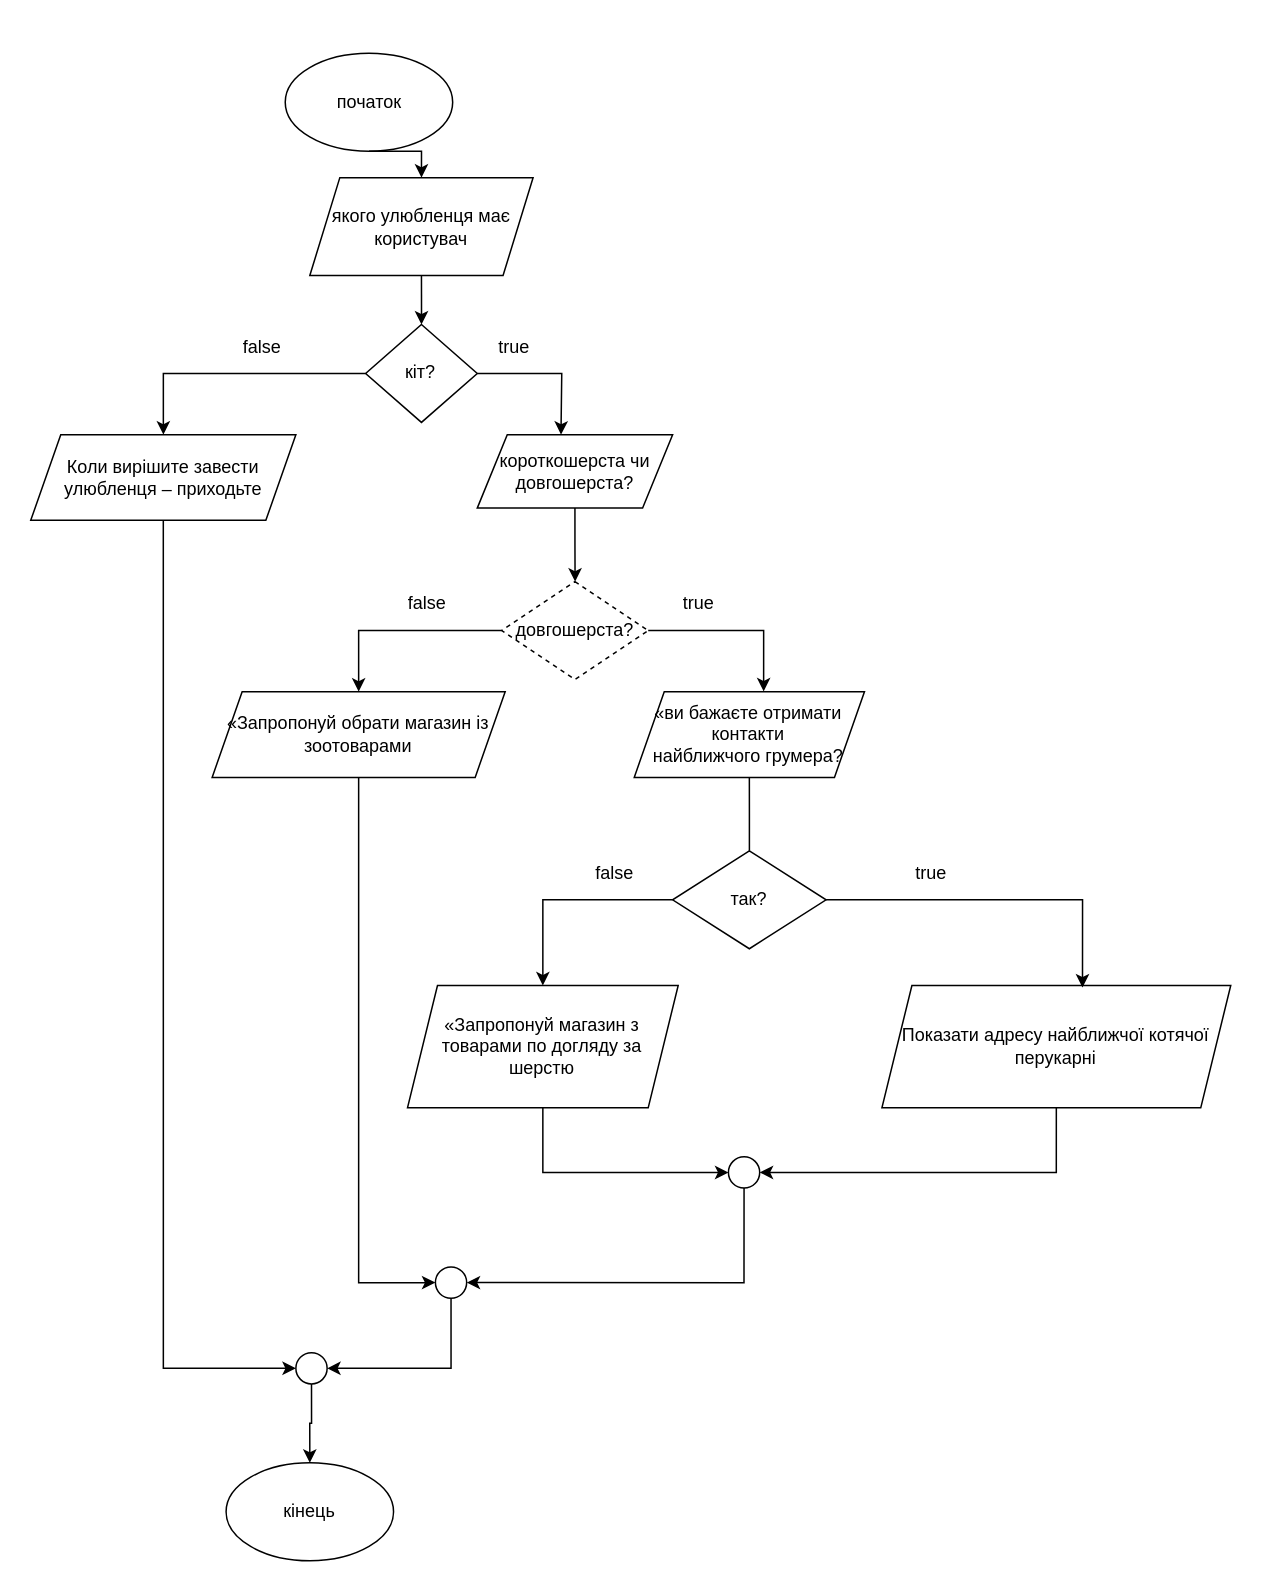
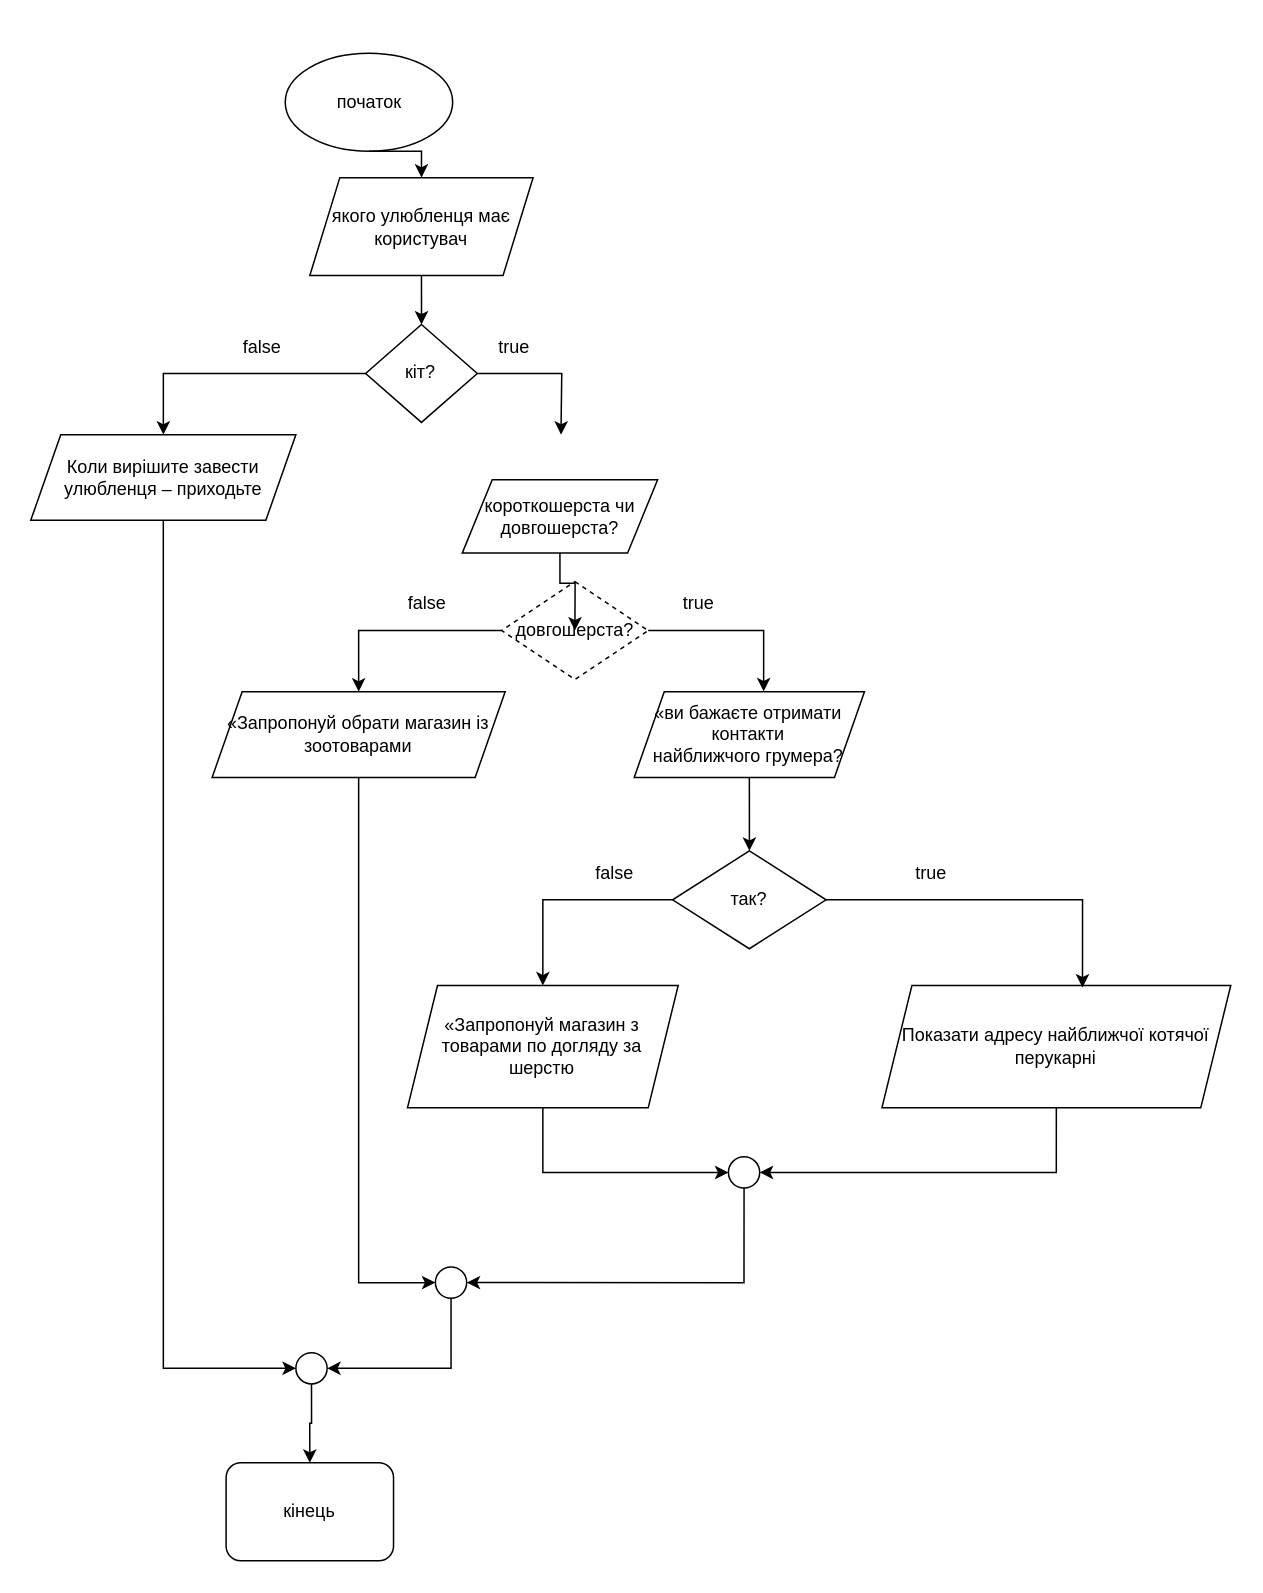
  <mxCell id="0" />
  <mxCell id="1" parent="0" />
  <mxCell id="2" value="" style="group" parent="1" vertex="1" connectable="0"><mxGeometry x="20" y="20" width="800" height="1020" as="geometry" /></mxCell>
  <mxCell id="3" value="початок" style="ellipse;whiteSpace=wrap;html=1;" parent="2" vertex="1"><mxGeometry x="169.651" y="15" width="111.628" height="65.28" as="geometry" /></mxCell>
  <mxCell id="4" value="якого улюбленця має користувач" style="shape=parallelogram;perimeter=parallelogramPerimeter;whiteSpace=wrap;html=1;fixedSize=1;" parent="2" vertex="1"><mxGeometry x="186.047" y="97.92" width="148.837" height="65.28" as="geometry" /></mxCell>
  <mxCell id="5" style="edgeStyle=orthogonalEdgeStyle;rounded=0;orthogonalLoop=1;jettySize=auto;html=1;exitX=0.5;exitY=1;exitDx=0;exitDy=0;entryX=0.5;entryY=0;entryDx=0;entryDy=0;" parent="2" source="3" target="4" edge="1"><mxGeometry relative="1" as="geometry" /></mxCell>
  <mxCell id="6" style="edgeStyle=orthogonalEdgeStyle;rounded=0;orthogonalLoop=1;jettySize=auto;html=1;exitX=1;exitY=0.5;exitDx=0;exitDy=0;entryX=0.5;entryY=0;entryDx=0;entryDy=0;" parent="2" source="7" edge="1"><mxGeometry relative="1" as="geometry"><mxPoint x="353.488" y="269.28" as="targetPoint" /></mxGeometry></mxCell>
  <mxCell id="7" value="кіт?" style="rhombus;whiteSpace=wrap;html=1;" parent="2" vertex="1"><mxGeometry x="223.256" y="195.84" width="74.419" height="65.28" as="geometry" /></mxCell>
  <mxCell id="8" style="edgeStyle=orthogonalEdgeStyle;rounded=0;orthogonalLoop=1;jettySize=auto;html=1;exitX=0.5;exitY=1;exitDx=0;exitDy=0;" parent="2" source="4" target="7" edge="1"><mxGeometry relative="1" as="geometry" /></mxCell>
- <mxCell id="9" value="короткошерста чи довгошерста?" style="shape=parallelogram;perimeter=parallelogramPerimeter;whiteSpace=wrap;html=1;fixedSize=1;" parent="2" vertex="1"><mxGeometry x="297.674" y="269.28" width="130.233" height="48.96" as="geometry" /></mxCell>
+ <mxCell id="9" value="короткошерста чи довгошерста?" style="shape=parallelogram;perimeter=parallelogramPerimeter;whiteSpace=wrap;html=1;fixedSize=1;" parent="2" vertex="1"><mxGeometry x="287.674" y="299.28" width="130.233" height="48.96" as="geometry" /></mxCell>
  <mxCell id="10" value="довгошерста?" style="rhombus;whiteSpace=wrap;html=1;dashed=1;" parent="2" vertex="1"><mxGeometry x="313.953" y="367.2" width="97.674" height="65.28" as="geometry" /></mxCell>
  <mxCell id="11" style="edgeStyle=orthogonalEdgeStyle;rounded=0;orthogonalLoop=1;jettySize=auto;html=1;exitX=0.5;exitY=1;exitDx=0;exitDy=0;" parent="2" source="9" target="10" edge="1"><mxGeometry relative="1" as="geometry" /></mxCell>
  <mxCell id="12" value="«ви бажаєте отримати контакти&lt;br/&gt;найближчого грумера?" style="shape=parallelogram;perimeter=parallelogramPerimeter;whiteSpace=wrap;html=1;fixedSize=1;" parent="2" vertex="1"><mxGeometry x="402.326" y="440.64" width="153.488" height="57.12" as="geometry" /></mxCell>
  <mxCell id="13" style="edgeStyle=orthogonalEdgeStyle;rounded=0;orthogonalLoop=1;jettySize=auto;html=1;exitX=1;exitY=0.5;exitDx=0;exitDy=0;entryX=0.562;entryY=-0.003;entryDx=0;entryDy=0;entryPerimeter=0;" parent="2" source="10" target="12" edge="1"><mxGeometry relative="1" as="geometry" /></mxCell>
  <mxCell id="14" value="так?" style="rhombus;whiteSpace=wrap;html=1;" parent="2" vertex="1"><mxGeometry x="427.907" y="546.72" width="102.326" height="65.28" as="geometry" /></mxCell>
- <mxCell id="15" style="edgeStyle=orthogonalEdgeStyle;rounded=0;orthogonalLoop=1;jettySize=auto;html=1;exitX=0.5;exitY=1;exitDx=0;exitDy=0;endArrow=none;" parent="2" source="12" target="14" edge="1"><mxGeometry relative="1" as="geometry" /></mxCell>
+ <mxCell id="15" style="edgeStyle=orthogonalEdgeStyle;rounded=0;orthogonalLoop=1;jettySize=auto;html=1;exitX=0.5;exitY=1;exitDx=0;exitDy=0;" parent="2" source="12" target="14" edge="1"><mxGeometry relative="1" as="geometry" /></mxCell>
  <mxCell id="16" value="Показати адресу найближчої котячої перукарні" style="shape=parallelogram;perimeter=parallelogramPerimeter;whiteSpace=wrap;html=1;fixedSize=1;" parent="2" vertex="1"><mxGeometry x="567.442" y="636.48" width="232.558" height="81.6" as="geometry" /></mxCell>
  <mxCell id="17" style="edgeStyle=orthogonalEdgeStyle;rounded=0;orthogonalLoop=1;jettySize=auto;html=1;exitX=1;exitY=0.5;exitDx=0;exitDy=0;entryX=0.575;entryY=0.017;entryDx=0;entryDy=0;entryPerimeter=0;" parent="2" source="14" target="16" edge="1"><mxGeometry relative="1" as="geometry" /></mxCell>
  <mxCell id="18" value="«Запропонуй магазин з товарами по догляду за шерстю" style="shape=parallelogram;perimeter=parallelogramPerimeter;whiteSpace=wrap;html=1;fixedSize=1;" parent="2" vertex="1"><mxGeometry x="251.163" y="636.48" width="180.465" height="81.6" as="geometry" /></mxCell>
  <mxCell id="19" style="edgeStyle=orthogonalEdgeStyle;rounded=0;orthogonalLoop=1;jettySize=auto;html=1;exitX=0;exitY=0.5;exitDx=0;exitDy=0;entryX=0.5;entryY=0;entryDx=0;entryDy=0;" parent="2" source="14" target="18" edge="1"><mxGeometry relative="1" as="geometry" /></mxCell>
  <mxCell id="20" value="«Запропонуй обрати магазин із зоотоварами" style="shape=parallelogram;perimeter=parallelogramPerimeter;whiteSpace=wrap;html=1;fixedSize=1;" parent="2" vertex="1"><mxGeometry x="120.93" y="440.64" width="195.349" height="57.12" as="geometry" /></mxCell>
  <mxCell id="21" style="edgeStyle=orthogonalEdgeStyle;rounded=0;orthogonalLoop=1;jettySize=auto;html=1;exitX=0;exitY=0.5;exitDx=0;exitDy=0;entryX=0.5;entryY=0;entryDx=0;entryDy=0;" parent="2" source="10" target="20" edge="1"><mxGeometry relative="1" as="geometry" /></mxCell>
  <mxCell id="22" value="Коли вирішите завести улюбленця – приходьте" style="shape=parallelogram;perimeter=parallelogramPerimeter;whiteSpace=wrap;html=1;fixedSize=1;" parent="2" vertex="1"><mxGeometry y="269.28" width="176.744" height="57.12" as="geometry" /></mxCell>
  <mxCell id="23" style="edgeStyle=orthogonalEdgeStyle;rounded=0;orthogonalLoop=1;jettySize=auto;html=1;exitX=0;exitY=0.5;exitDx=0;exitDy=0;" parent="2" source="7" target="22" edge="1"><mxGeometry relative="1" as="geometry" /></mxCell>
- <mxCell id="24" value="кінець" style="ellipse;whiteSpace=wrap;html=1;" parent="2" vertex="1"><mxGeometry x="130.233" y="954.72" width="111.628" height="65.28" as="geometry" /></mxCell>
+ <mxCell id="24" value="кінець" style="whiteSpace=wrap;html=1;rounded=1;" parent="2" vertex="1"><mxGeometry x="130.233" y="954.72" width="111.628" height="65.28" as="geometry" /></mxCell>
  <mxCell id="25" value="" style="ellipse;whiteSpace=wrap;html=1;aspect=fixed;" parent="2" vertex="1"><mxGeometry x="465.116" y="750.72" width="20.847" height="20.847" as="geometry" /></mxCell>
  <mxCell id="26" style="edgeStyle=orthogonalEdgeStyle;rounded=0;orthogonalLoop=1;jettySize=auto;html=1;exitX=0.5;exitY=1;exitDx=0;exitDy=0;entryX=1;entryY=0.5;entryDx=0;entryDy=0;" parent="2" source="16" target="25" edge="1"><mxGeometry relative="1" as="geometry" /></mxCell>
  <mxCell id="27" style="edgeStyle=orthogonalEdgeStyle;rounded=0;orthogonalLoop=1;jettySize=auto;html=1;exitX=0.5;exitY=1;exitDx=0;exitDy=0;entryX=0;entryY=0.5;entryDx=0;entryDy=0;" parent="2" source="18" target="25" edge="1"><mxGeometry relative="1" as="geometry" /></mxCell>
  <mxCell id="28" value="" style="ellipse;whiteSpace=wrap;html=1;aspect=fixed;" parent="2" vertex="1"><mxGeometry x="269.767" y="824.16" width="20.847" height="20.847" as="geometry" /></mxCell>
  <mxCell id="29" style="edgeStyle=orthogonalEdgeStyle;rounded=0;orthogonalLoop=1;jettySize=auto;html=1;exitX=0.5;exitY=1;exitDx=0;exitDy=0;entryX=0;entryY=0.5;entryDx=0;entryDy=0;" parent="2" source="20" target="28" edge="1"><mxGeometry relative="1" as="geometry" /></mxCell>
  <mxCell id="30" style="edgeStyle=orthogonalEdgeStyle;rounded=0;orthogonalLoop=1;jettySize=auto;html=1;exitX=0.5;exitY=1;exitDx=0;exitDy=0;entryX=1;entryY=0.5;entryDx=0;entryDy=0;" parent="2" source="25" target="28" edge="1"><mxGeometry relative="1" as="geometry" /></mxCell>
  <mxCell id="31" style="edgeStyle=orthogonalEdgeStyle;rounded=0;orthogonalLoop=1;jettySize=auto;html=1;exitX=0.5;exitY=1;exitDx=0;exitDy=0;entryX=0.5;entryY=0;entryDx=0;entryDy=0;" parent="2" source="32" target="24" edge="1"><mxGeometry relative="1" as="geometry" /></mxCell>
  <mxCell id="32" value="" style="ellipse;whiteSpace=wrap;html=1;aspect=fixed;" parent="2" vertex="1"><mxGeometry x="176.744" y="881.28" width="20.847" height="20.847" as="geometry" /></mxCell>
  <mxCell id="33" style="edgeStyle=orthogonalEdgeStyle;rounded=0;orthogonalLoop=1;jettySize=auto;html=1;exitX=0.5;exitY=1;exitDx=0;exitDy=0;entryX=0;entryY=0.5;entryDx=0;entryDy=0;" parent="2" source="22" target="32" edge="1"><mxGeometry relative="1" as="geometry" /></mxCell>
  <mxCell id="34" style="edgeStyle=orthogonalEdgeStyle;rounded=0;orthogonalLoop=1;jettySize=auto;html=1;exitX=0.5;exitY=1;exitDx=0;exitDy=0;entryX=1;entryY=0.5;entryDx=0;entryDy=0;" parent="2" source="28" target="32" edge="1"><mxGeometry relative="1" as="geometry" /></mxCell>
  <mxCell id="35" value="true" style="text;html=1;strokeColor=none;fillColor=none;align=center;verticalAlign=middle;whiteSpace=wrap;rounded=0;" parent="2" vertex="1"><mxGeometry x="288.889" y="195.84" width="66.667" height="30" as="geometry" /></mxCell>
  <mxCell id="36" value="true" style="text;html=1;strokeColor=none;fillColor=none;align=center;verticalAlign=middle;whiteSpace=wrap;rounded=0;" parent="2" vertex="1"><mxGeometry x="411.633" y="367.2" width="66.667" height="30" as="geometry" /></mxCell>
  <mxCell id="37" value="true" style="text;html=1;strokeColor=none;fillColor=none;align=center;verticalAlign=middle;whiteSpace=wrap;rounded=0;" parent="2" vertex="1"><mxGeometry x="567.444" y="546.72" width="66.667" height="30" as="geometry" /></mxCell>
  <mxCell id="38" value="false" style="text;html=1;strokeColor=none;fillColor=none;align=center;verticalAlign=middle;whiteSpace=wrap;rounded=0;" parent="2" vertex="1"><mxGeometry x="120.933" y="195.84" width="66.667" height="30" as="geometry" /></mxCell>
  <mxCell id="39" value="false" style="text;html=1;strokeColor=none;fillColor=none;align=center;verticalAlign=middle;whiteSpace=wrap;rounded=0;" parent="2" vertex="1"><mxGeometry x="231.011" y="367.2" width="66.667" height="30" as="geometry" /></mxCell>
  <mxCell id="40" value="false" style="text;html=1;strokeColor=none;fillColor=none;align=center;verticalAlign=middle;whiteSpace=wrap;rounded=0;" parent="2" vertex="1"><mxGeometry x="355.556" y="546.72" width="66.667" height="30" as="geometry" /></mxCell>
